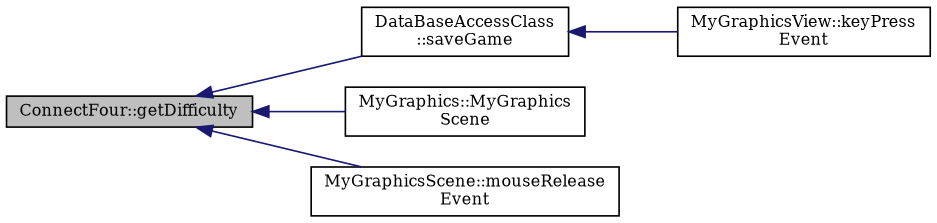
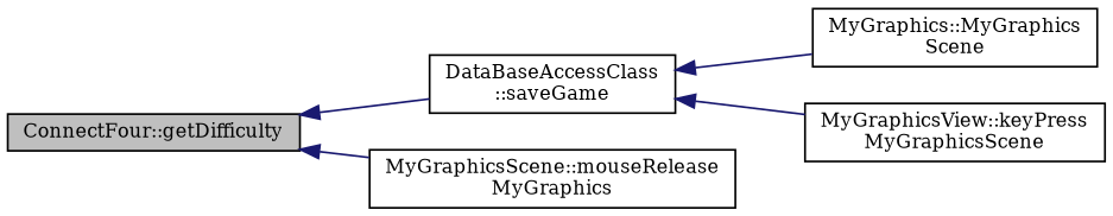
  digraph {
    fontname="DejaVu Serif"
    rankdir=LR
    node [color=black fillcolor=white fontname="DejaVu Serif" fontsize=10 shape=record style=filled]
    edge [color=midnightblue dir=back fontname="DejaVu Serif" fontsize=10 labelfontname=Helvetica labelfontsize=10 style=solid]
    n1 [fillcolor=grey75 fontcolor=black height=0.2 label="ConnectFour::getDifficulty" width=0.4]
    n2 [height=0.2 label="DataBaseAccessClass\l::saveGame" width=0.4]
    n3 [height=0.2 label="MyGraphics::MyGraphics\lScene" width=0.4]
-   n4 [height=0.2 label="MyGraphicsScene::mouseRelease\lEvent" width=0.4]
-   n5 [height=0.2 label="MyGraphicsView::keyPress\lEvent" width=0.4]
+   n4 [height=0.2 label="MyGraphicsScene::mouseRelease\lMyGraphics" width=0.4]
+   n5 [height=0.2 label="MyGraphicsView::keyPress\lMyGraphicsScene" width=0.4]
    n1 -> n2
-   n1 -> n3
+   n2 -> n3
    n1 -> n4
    n2 -> n5
  }
